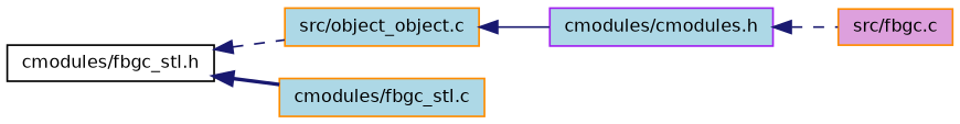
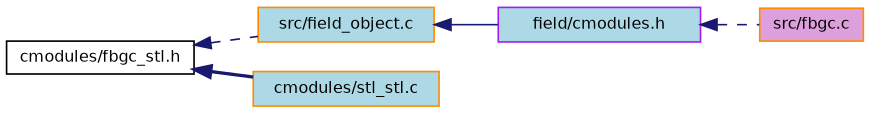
  digraph {
    rankdir=LR
    node [color=darkorange fillcolor=lightblue fontname=Helvetica fontsize=10 shape=record style=filled]
    edge [color=midnightblue dir=back fontname=Helvetica fontsize=10 labelfontname=Helvetica labelfontsize=10 style=dashed]
    n1 [color=black fillcolor=white fontcolor=black height=0.2 label="cmodules/fbgc_stl.h" width=0.4]
-   n2 [height=0.2 label="src/object_object.c" width=0.4]
-   n3 [height=0.2 label="cmodules/fbgc_stl.c" width=0.4]
-   n4 [color=purple height=0.2 label="cmodules/cmodules.h" width=0.4]
+   n2 [height=0.2 label="src/field_object.c" width=0.4]
+   n3 [height=0.2 label="cmodules/stl_stl.c" width=0.4]
+   n4 [color=purple height=0.2 label="field/cmodules.h" width=0.4]
    n5 [fillcolor=plum height=0.2 label="src/fbgc.c" width=0.4]
    n1 -> n2
    n1 -> n3 [style=bold]
    n2 -> n4 [style=solid]
    n4 -> n5
  }
